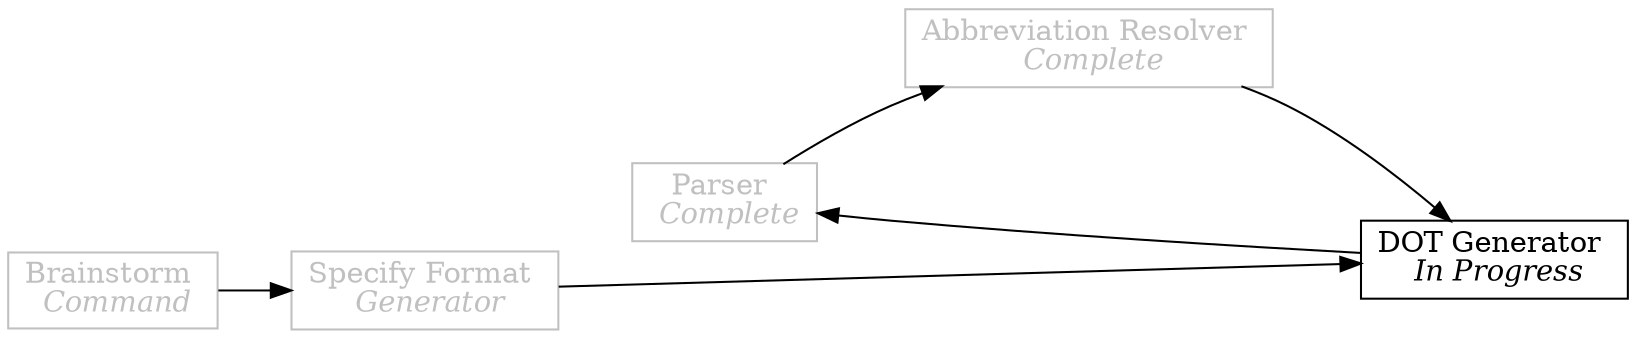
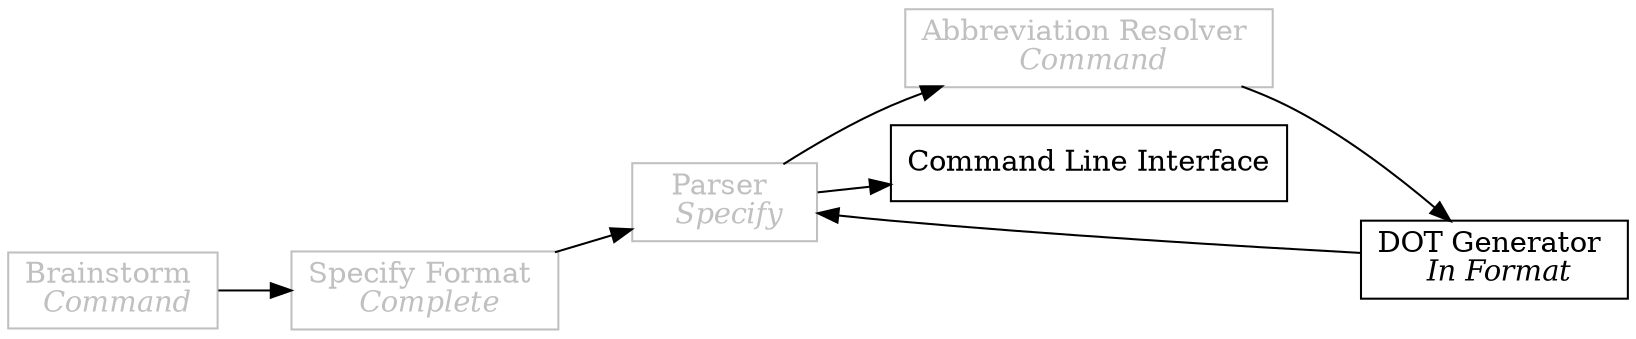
  digraph {
    rankdir=LR
    node [color=gray shape=record splines=curve]
    n1 [label=<<font color='gray'>Brainstorm <br/> <i>Command</i></font>>]
-   n2 [label=<<font color='gray'>Specify Format <br/> <i>Generator</i></font>>]
-   n3 [label=<<font color='gray'>Parser <br/> <i>Complete</i></font>>]
-   n4 [label=<<font color='gray'>Abbreviation Resolver <br/> <i>Complete</i></font>>]
-   n5 [label=<DOT Generator <br/> <i>In Progress</i>> color=""]
+   n2 [label=<<font color='gray'>Specify Format <br/> <i>Complete</i></font>>]
+   n3 [label=<<font color='gray'>Parser <br/> <i>Specify</i></font>>]
+   n4 [label=<<font color='gray'>Abbreviation Resolver <br/> <i>Command</i></font>>]
+   n5 [label=<DOT Generator <br/> <i>In Format</i>> color=""]
+   n6 [label=<Command Line Interface> color=""]
    n1 -> n2
-   n2 -> n5
+   n2 -> n3
    n3 -> n4
+   n3 -> n6
    n4 -> n5
    n5 -> n3
  }
